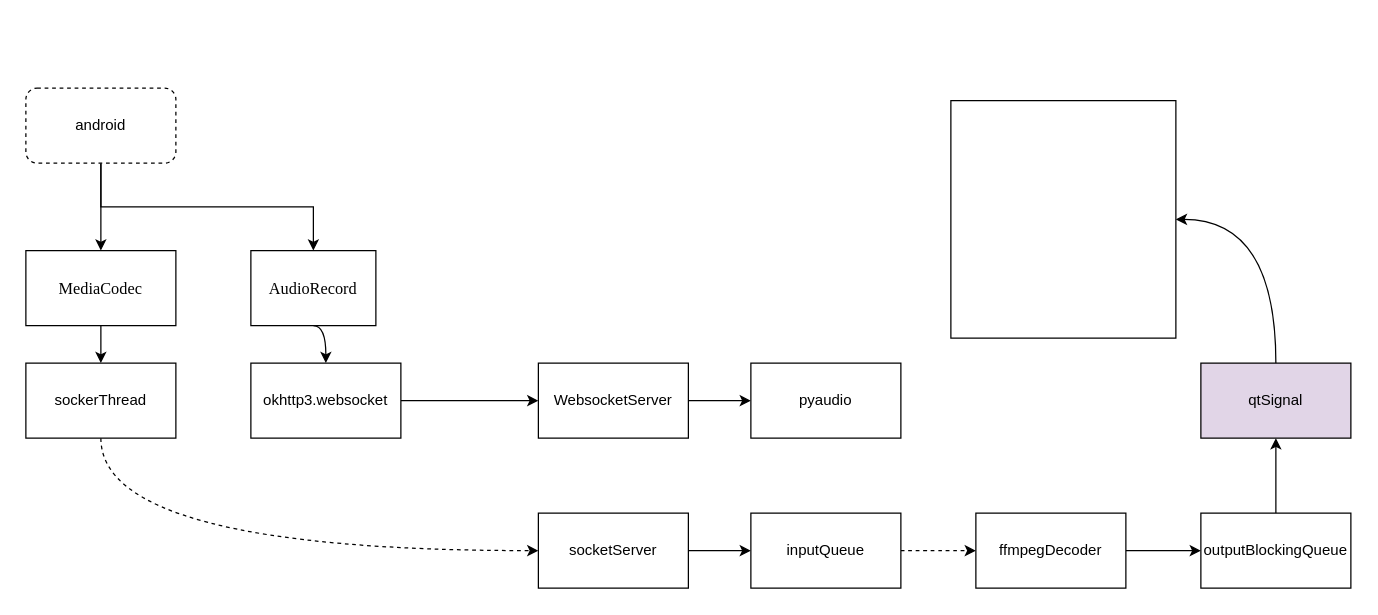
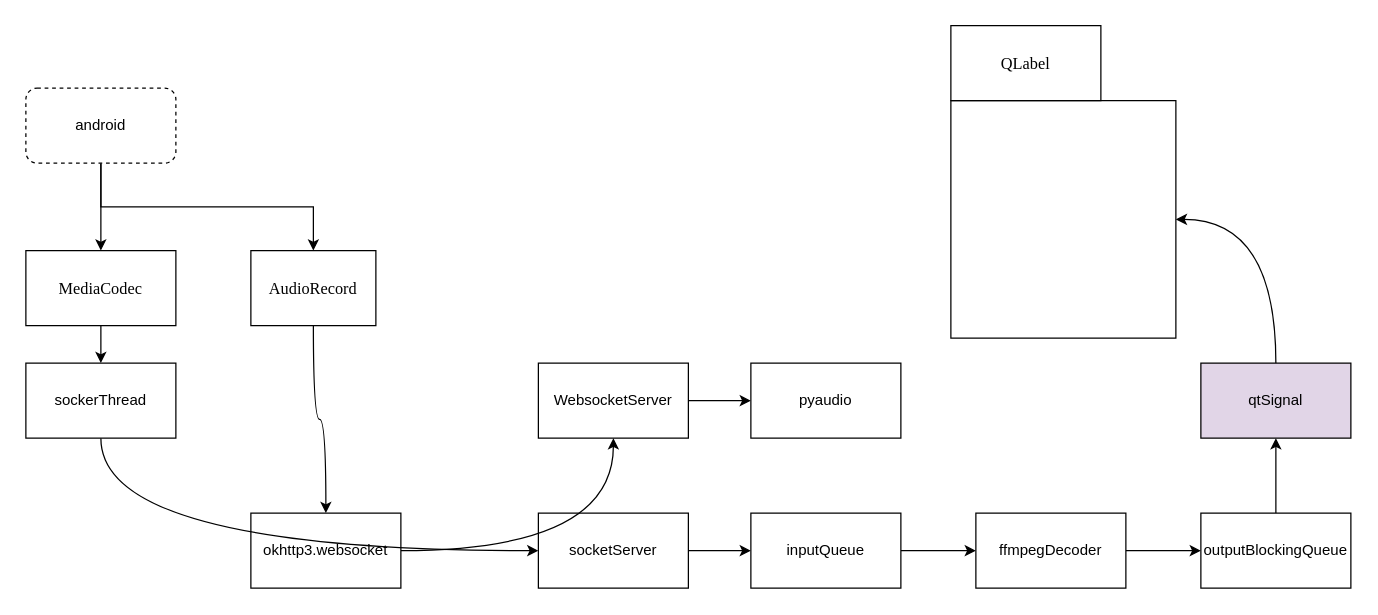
  <mxCell id="0" />
  <mxCell id="1" parent="0" />
  <mxCell id="2" style="edgeStyle=orthogonalEdgeStyle;rounded=0;orthogonalLoop=1;jettySize=auto;html=1;exitX=0.5;exitY=1;exitDx=0;exitDy=0;entryX=0.5;entryY=0;entryDx=0;entryDy=0;" parent="1" source="4" target="6" edge="1"><mxGeometry relative="1" as="geometry" /></mxCell>
  <mxCell id="3" style="edgeStyle=orthogonalEdgeStyle;rounded=0;orthogonalLoop=1;jettySize=auto;html=1;exitX=0.5;exitY=1;exitDx=0;exitDy=0;" parent="1" source="4" target="8" edge="1"><mxGeometry relative="1" as="geometry" /></mxCell>
  <mxCell id="4" value="android" style="rounded=1;whiteSpace=wrap;html=1;dashed=1;" parent="1" vertex="1"><mxGeometry x="20" y="70" width="120" height="60" as="geometry" /></mxCell>
  <mxCell id="5" style="edgeStyle=orthogonalEdgeStyle;curved=1;rounded=0;orthogonalLoop=1;jettySize=auto;html=1;exitX=0.5;exitY=1;exitDx=0;exitDy=0;entryX=0.5;entryY=0;entryDx=0;entryDy=0;" parent="1" source="6" target="16" edge="1"><mxGeometry relative="1" as="geometry" /></mxCell>
  <mxCell id="6" value="&lt;pre style=&quot;background-color: rgb(255 , 255 , 255) ; font-family: &amp;#34;consolas&amp;#34; ; font-size: 9.8pt&quot;&gt;MediaCodec&lt;/pre&gt;" style="rounded=0;whiteSpace=wrap;html=1;" parent="1" vertex="1"><mxGeometry x="20" y="200" width="120" height="60" as="geometry" /></mxCell>
  <mxCell id="7" style="edgeStyle=orthogonalEdgeStyle;curved=1;rounded=0;orthogonalLoop=1;jettySize=auto;html=1;exitX=0.5;exitY=1;exitDx=0;exitDy=0;entryX=0.5;entryY=0;entryDx=0;entryDy=0;" parent="1" source="8" target="14" edge="1"><mxGeometry relative="1" as="geometry" /></mxCell>
  <mxCell id="8" value="&lt;pre style=&quot;background-color: rgb(255 , 255 , 255) ; font-family: &amp;#34;consolas&amp;#34; ; font-size: 9.8pt&quot;&gt;AudioRecord&lt;/pre&gt;" style="rounded=0;whiteSpace=wrap;html=1;" parent="1" vertex="1"><mxGeometry x="200" y="200" width="100" height="60" as="geometry" /></mxCell>
  <mxCell id="9" style="edgeStyle=orthogonalEdgeStyle;curved=1;rounded=0;orthogonalLoop=1;jettySize=auto;html=1;exitX=1;exitY=0.5;exitDx=0;exitDy=0;entryX=0;entryY=0.5;entryDx=0;entryDy=0;" parent="1" source="10" target="17" edge="1"><mxGeometry relative="1" as="geometry" /></mxCell>
  <mxCell id="10" value="WebsocketServer" style="rounded=0;whiteSpace=wrap;html=1;" parent="1" vertex="1"><mxGeometry x="430" y="290" width="120" height="60" as="geometry" /></mxCell>
  <mxCell id="11" style="edgeStyle=orthogonalEdgeStyle;curved=1;rounded=0;orthogonalLoop=1;jettySize=auto;html=1;exitX=1;exitY=0.5;exitDx=0;exitDy=0;" parent="1" source="12" target="19" edge="1"><mxGeometry relative="1" as="geometry" /></mxCell>
  <mxCell id="12" value="socketServer" style="rounded=0;whiteSpace=wrap;html=1;" parent="1" vertex="1"><mxGeometry x="430" y="410" width="120" height="60" as="geometry" /></mxCell>
  <mxCell id="13" style="edgeStyle=orthogonalEdgeStyle;curved=1;rounded=0;orthogonalLoop=1;jettySize=auto;html=1;exitX=1;exitY=0.5;exitDx=0;exitDy=0;" parent="1" source="14" target="10" edge="1"><mxGeometry relative="1" as="geometry" /></mxCell>
- <mxCell id="14" value="okhttp3.websocket" style="rounded=0;whiteSpace=wrap;html=1;" parent="1" vertex="1"><mxGeometry x="200" y="290" width="120" height="60" as="geometry" /></mxCell>
- <mxCell id="15" style="edgeStyle=orthogonalEdgeStyle;curved=1;rounded=0;orthogonalLoop=1;jettySize=auto;html=1;exitX=0.5;exitY=1;exitDx=0;exitDy=0;entryX=0;entryY=0.5;entryDx=0;entryDy=0;dashed=1;" parent="1" source="16" target="12" edge="1"><mxGeometry relative="1" as="geometry" /></mxCell>
+ <mxCell id="14" value="okhttp3.websocket" style="rounded=0;whiteSpace=wrap;html=1;" parent="1" vertex="1"><mxGeometry x="200" y="410" width="120" height="60" as="geometry" /></mxCell>
+ <mxCell id="15" style="edgeStyle=orthogonalEdgeStyle;curved=1;rounded=0;orthogonalLoop=1;jettySize=auto;html=1;exitX=0.5;exitY=1;exitDx=0;exitDy=0;entryX=0;entryY=0.5;entryDx=0;entryDy=0;" parent="1" source="16" target="12" edge="1"><mxGeometry relative="1" as="geometry" /></mxCell>
  <mxCell id="16" value="sockerThread" style="rounded=0;whiteSpace=wrap;html=1;" parent="1" vertex="1"><mxGeometry x="20" y="290" width="120" height="60" as="geometry" /></mxCell>
  <mxCell id="17" value="pyaudio" style="rounded=0;whiteSpace=wrap;html=1;" parent="1" vertex="1"><mxGeometry x="600" y="290" width="120" height="60" as="geometry" /></mxCell>
- <mxCell id="18" style="edgeStyle=orthogonalEdgeStyle;curved=1;rounded=0;orthogonalLoop=1;jettySize=auto;html=1;exitX=1;exitY=0.5;exitDx=0;exitDy=0;dashed=1;" parent="1" source="19" target="21" edge="1"><mxGeometry relative="1" as="geometry" /></mxCell>
+ <mxCell id="18" style="edgeStyle=orthogonalEdgeStyle;curved=1;rounded=0;orthogonalLoop=1;jettySize=auto;html=1;exitX=1;exitY=0.5;exitDx=0;exitDy=0;" parent="1" source="19" target="21" edge="1"><mxGeometry relative="1" as="geometry" /></mxCell>
  <mxCell id="19" value="inputQueue" style="rounded=0;whiteSpace=wrap;html=1;" parent="1" vertex="1"><mxGeometry x="600" y="410" width="120" height="60" as="geometry" /></mxCell>
  <mxCell id="20" style="edgeStyle=orthogonalEdgeStyle;curved=1;rounded=0;orthogonalLoop=1;jettySize=auto;html=1;exitX=1;exitY=0.5;exitDx=0;exitDy=0;entryX=0;entryY=0.5;entryDx=0;entryDy=0;" parent="1" source="21" target="23" edge="1"><mxGeometry relative="1" as="geometry" /></mxCell>
  <mxCell id="21" value="ffmpegDecoder" style="rounded=0;whiteSpace=wrap;html=1;" parent="1" vertex="1"><mxGeometry x="780" y="410" width="120" height="60" as="geometry" /></mxCell>
  <mxCell id="22" style="edgeStyle=orthogonalEdgeStyle;curved=1;rounded=0;orthogonalLoop=1;jettySize=auto;html=1;exitX=0.5;exitY=0;exitDx=0;exitDy=0;entryX=0.5;entryY=1;entryDx=0;entryDy=0;" parent="1" source="23" target="25" edge="1"><mxGeometry relative="1" as="geometry" /></mxCell>
  <mxCell id="23" value="outputBlockingQueue" style="rounded=0;whiteSpace=wrap;html=1;" parent="1" vertex="1"><mxGeometry x="960" y="410" width="120" height="60" as="geometry" /></mxCell>
  <mxCell id="24" style="edgeStyle=orthogonalEdgeStyle;curved=1;rounded=0;orthogonalLoop=1;jettySize=auto;html=1;exitX=0.5;exitY=0;exitDx=0;exitDy=0;entryX=1;entryY=0.5;entryDx=0;entryDy=0;" parent="1" source="25" target="26" edge="1"><mxGeometry relative="1" as="geometry" /></mxCell>
  <mxCell id="25" value="qtSignal" style="rounded=0;whiteSpace=wrap;html=1;fillColor=#e1d5e7;" parent="1" vertex="1"><mxGeometry x="960" y="290" width="120" height="60" as="geometry" /></mxCell>
  <mxCell id="26" value="" style="rounded=0;whiteSpace=wrap;html=1;" parent="1" vertex="1"><mxGeometry x="760" y="80" width="180" height="190" as="geometry" /></mxCell>
+ <mxCell id="27" value="&lt;pre style=&quot;background-color: rgb(255 , 255 , 255) ; font-family: &amp;#34;consolas&amp;#34; ; font-size: 9.8pt&quot;&gt;QLabel&lt;/pre&gt;" style="rounded=0;whiteSpace=wrap;html=1;" parent="1" vertex="1"><mxGeometry x="760" y="20" width="120" height="60" as="geometry" /></mxCell>
